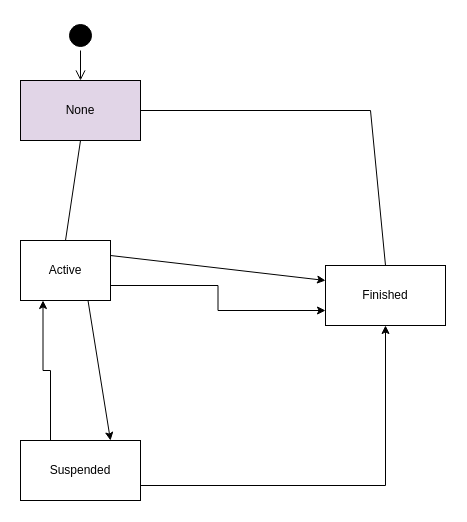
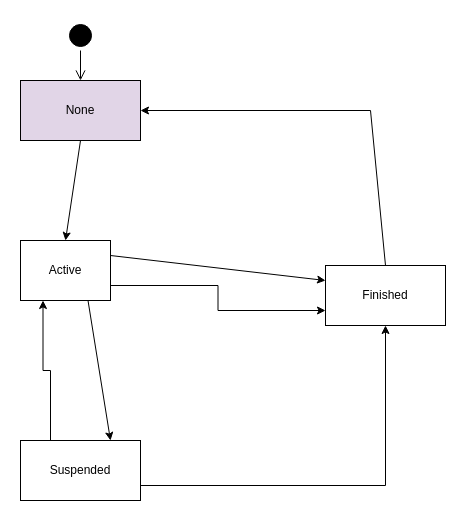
  <mxCell id="0" />
  <mxCell id="1" parent="0" />
  <mxCell id="2" style="edgeStyle=orthogonalEdgeStyle;rounded=0;orthogonalLoop=1;jettySize=auto;html=1;exitX=1;exitY=0.75;exitDx=0;exitDy=0;entryX=0;entryY=0.75;entryDx=0;entryDy=0;" edge="1" parent="1" source="3" target="7"><mxGeometry relative="1" as="geometry" /></mxCell>
  <mxCell id="3" value="Active" style="rounded=0;whiteSpace=wrap;html=1;" vertex="1" parent="1"><mxGeometry x="20" y="240" width="90" height="60" as="geometry" /></mxCell>
  <mxCell id="4" style="edgeStyle=orthogonalEdgeStyle;rounded=0;orthogonalLoop=1;jettySize=auto;html=1;exitX=0.25;exitY=0;exitDx=0;exitDy=0;entryX=0.25;entryY=1;entryDx=0;entryDy=0;" edge="1" parent="1" source="6" target="3"><mxGeometry relative="1" as="geometry" /></mxCell>
  <mxCell id="5" style="edgeStyle=orthogonalEdgeStyle;rounded=0;orthogonalLoop=1;jettySize=auto;html=1;exitX=1;exitY=0.75;exitDx=0;exitDy=0;entryX=0.5;entryY=1;entryDx=0;entryDy=0;" edge="1" parent="1" source="6" target="7"><mxGeometry relative="1" as="geometry" /></mxCell>
  <mxCell id="6" value="Suspended" style="rounded=0;whiteSpace=wrap;html=1;" vertex="1" parent="1"><mxGeometry x="20" y="440" width="120" height="60" as="geometry" /></mxCell>
  <mxCell id="7" value="Finished" style="rounded=0;whiteSpace=wrap;html=1;" vertex="1" parent="1"><mxGeometry x="325" y="265" width="120" height="60" as="geometry" /></mxCell>
  <mxCell id="8" value="None" style="rounded=0;whiteSpace=wrap;html=1;fillColor=#e1d5e7;" vertex="1" parent="1"><mxGeometry x="20" y="80" width="120" height="60" as="geometry" /></mxCell>
  <mxCell id="9" value="" style="endArrow=classic;html=1;rounded=0;exitX=1;exitY=0.25;exitDx=0;exitDy=0;entryX=0;entryY=0.25;entryDx=0;entryDy=0;" edge="1" parent="1" source="3" target="7"><mxGeometry width="50" height="50" relative="1" as="geometry"><mxPoint x="180" y="300" as="sourcePoint" /><mxPoint x="230" y="250" as="targetPoint" /></mxGeometry></mxCell>
- <mxCell id="10" value="" style="endArrow=none;html=1;rounded=0;exitX=0.5;exitY=1;exitDx=0;exitDy=0;entryX=0.5;entryY=0;entryDx=0;entryDy=0;" edge="1" parent="1" source="8" target="3"><mxGeometry width="50" height="50" relative="1" as="geometry"><mxPoint x="180" y="300" as="sourcePoint" /><mxPoint x="230" y="250" as="targetPoint" /></mxGeometry></mxCell>
- <mxCell id="11" value="" style="endArrow=none;html=1;rounded=0;entryX=1;entryY=0.5;entryDx=0;entryDy=0;exitX=0.5;exitY=0;exitDx=0;exitDy=0;" edge="1" parent="1" source="7" target="8"><mxGeometry width="50" height="50" relative="1" as="geometry"><mxPoint x="180" y="300" as="sourcePoint" /><mxPoint x="230" y="250" as="targetPoint" /><Array as="points"><mxPoint x="370" y="110" /></Array></mxGeometry></mxCell>
+ <mxCell id="10" value="" style="endArrow=classic;html=1;rounded=0;exitX=0.5;exitY=1;exitDx=0;exitDy=0;entryX=0.5;entryY=0;entryDx=0;entryDy=0;" edge="1" parent="1" source="8" target="3"><mxGeometry width="50" height="50" relative="1" as="geometry"><mxPoint x="180" y="300" as="sourcePoint" /><mxPoint x="230" y="250" as="targetPoint" /></mxGeometry></mxCell>
+ <mxCell id="11" value="" style="endArrow=classic;html=1;rounded=0;entryX=1;entryY=0.5;entryDx=0;entryDy=0;exitX=0.5;exitY=0;exitDx=0;exitDy=0;" edge="1" parent="1" source="7" target="8"><mxGeometry width="50" height="50" relative="1" as="geometry"><mxPoint x="180" y="300" as="sourcePoint" /><mxPoint x="230" y="250" as="targetPoint" /><Array as="points"><mxPoint x="370" y="110" /></Array></mxGeometry></mxCell>
  <mxCell id="12" value="" style="endArrow=classic;html=1;rounded=0;exitX=0.75;exitY=1;exitDx=0;exitDy=0;entryX=0.75;entryY=0;entryDx=0;entryDy=0;" edge="1" parent="1" source="3" target="6"><mxGeometry width="50" height="50" relative="1" as="geometry"><mxPoint x="180" y="300" as="sourcePoint" /><mxPoint x="230" y="250" as="targetPoint" /></mxGeometry></mxCell>
  <mxCell id="13" value="" style="ellipse;html=1;shape=startState;fillColor=#000000;strokeColor=#000000;" vertex="1" parent="1"><mxGeometry x="65" y="20" width="30" height="30" as="geometry" /></mxCell>
  <mxCell id="14" value="" style="edgeStyle=orthogonalEdgeStyle;html=1;verticalAlign=bottom;endArrow=open;endSize=8;strokeColor=#000000;rounded=0;entryX=0.5;entryY=0;entryDx=0;entryDy=0;" edge="1" source="13" parent="1" target="8"><mxGeometry relative="1" as="geometry"><mxPoint x="80" y="90" as="targetPoint" /></mxGeometry></mxCell>
